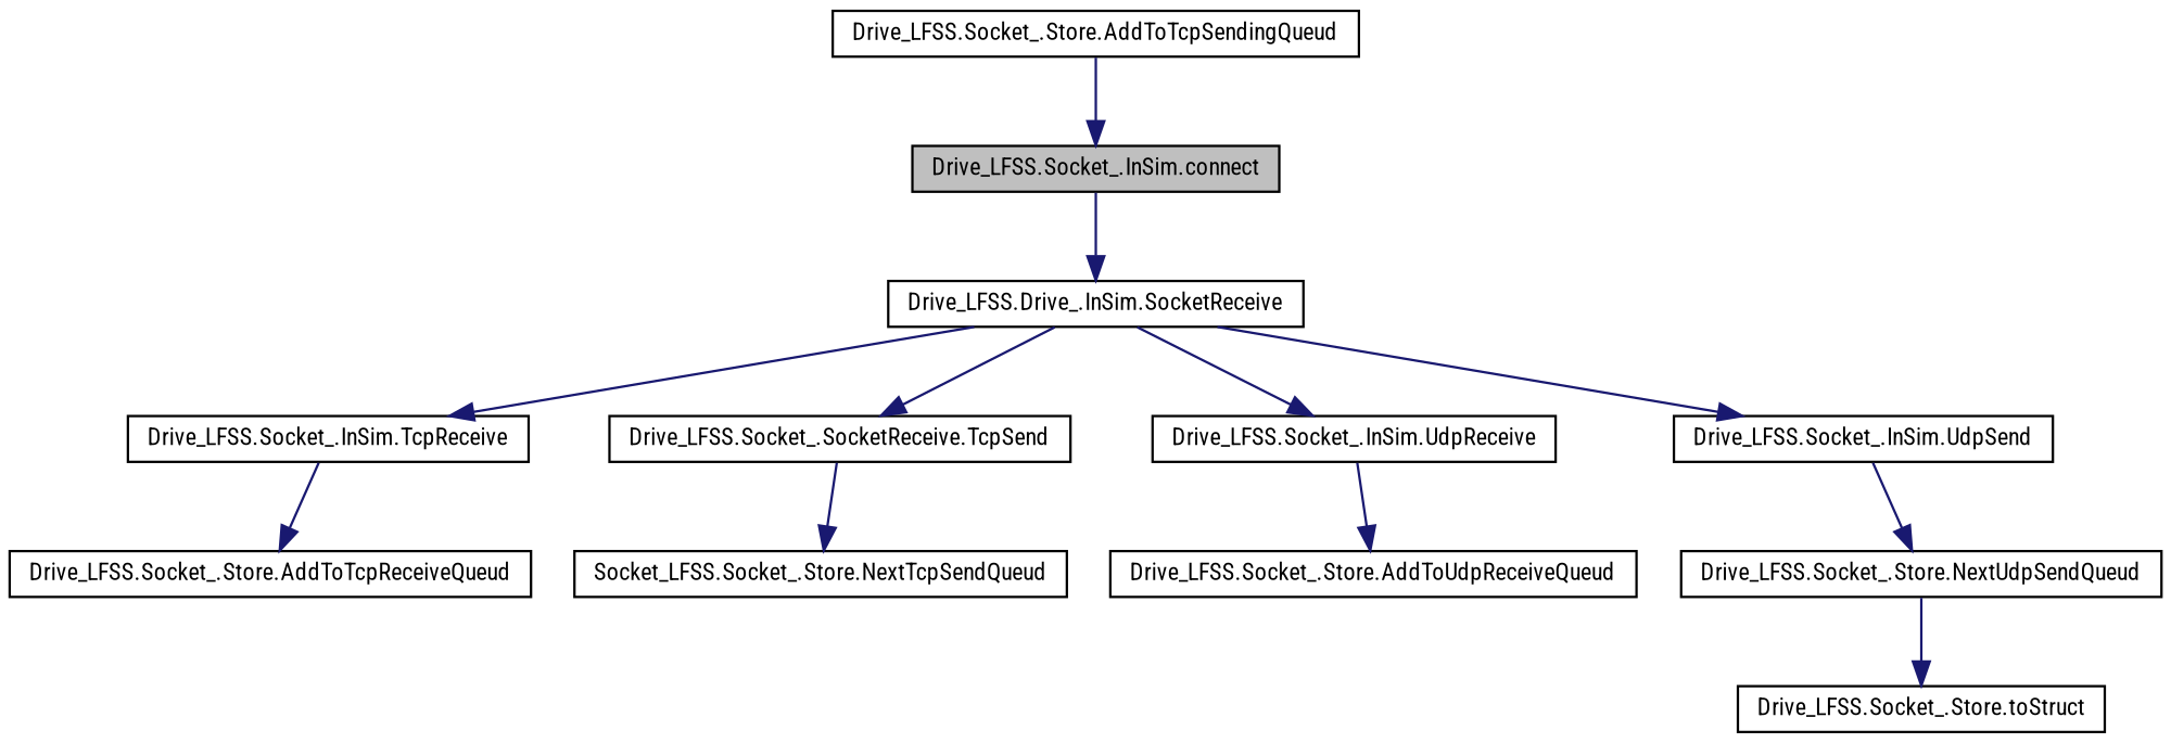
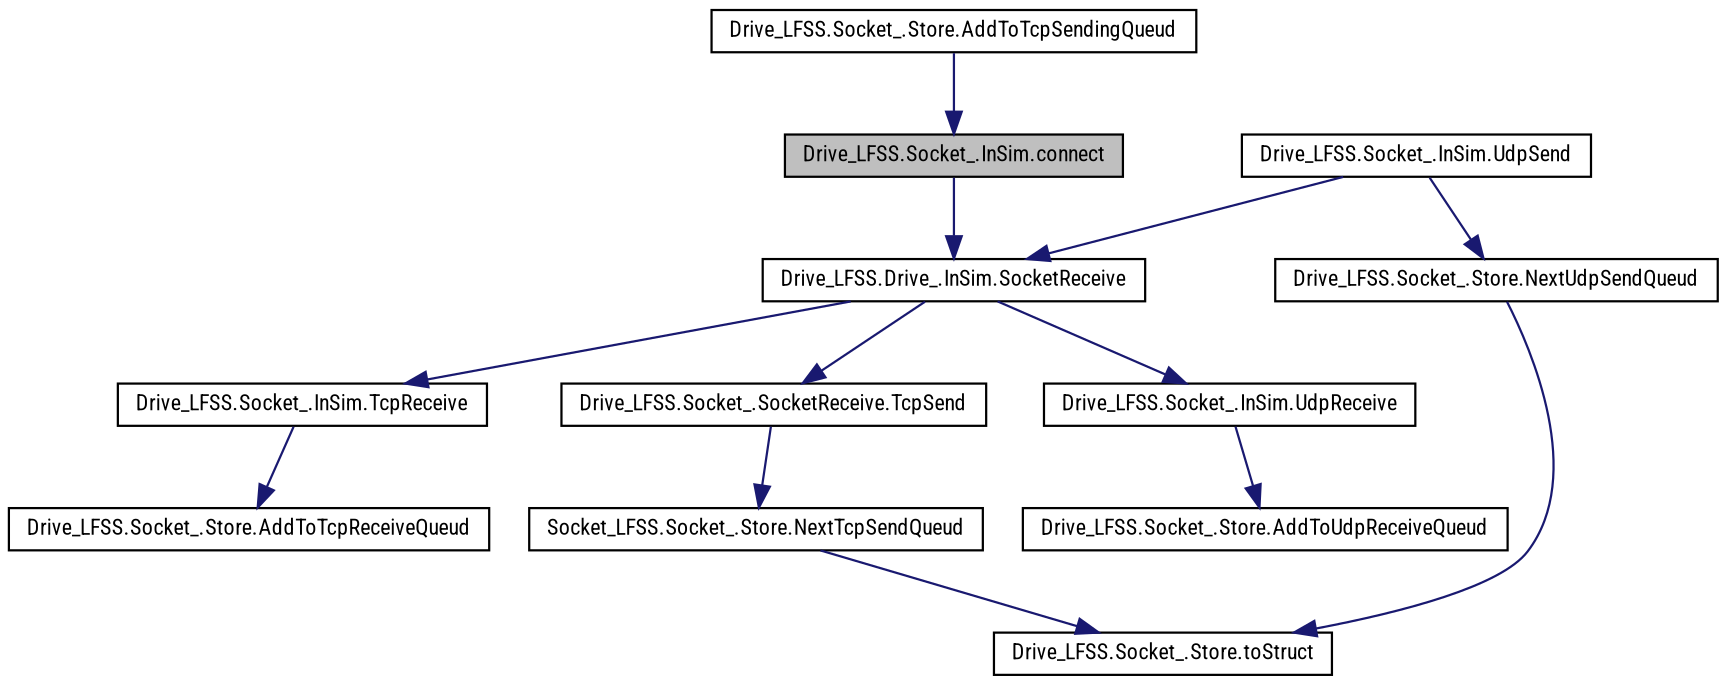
  digraph {
    fontname="Roboto Condensed"
    rankdir=TB
    node [color=black fontname="Roboto Condensed" fontsize=10 shape=record]
    edge [color=midnightblue fontname="Roboto Condensed" fontsize=10 labelfontname=FreeSans labelfontsize=10 style=solid]
    n1 [fillcolor=grey75 fontcolor=black height=0.2 label="Drive_LFSS.Socket_.InSim.connect" style=filled width=0.4]
    n2 [height=0.2 label="Drive_LFSS.Drive_.InSim.SocketReceive" width=0.4]
    n3 [height=0.2 label="Drive_LFSS.Socket_.Store.AddToTcpSendingQueud" width=0.4]
    n4 [height=0.2 label="Drive_LFSS.Socket_.InSim.TcpReceive" width=0.4]
    n5 [height=0.2 label="Drive_LFSS.Socket_.SocketReceive.TcpSend" width=0.4]
    n6 [height=0.2 label="Drive_LFSS.Socket_.InSim.UdpReceive" width=0.4]
    n7 [height=0.2 label="Drive_LFSS.Socket_.InSim.UdpSend" width=0.4]
    n8 [height=0.2 label="Drive_LFSS.Socket_.Store.AddToTcpReceiveQueud" width=0.4]
    n9 [height=0.2 label="Socket_LFSS.Socket_.Store.NextTcpSendQueud" width=0.4]
    n10 [height=0.2 label="Drive_LFSS.Socket_.Store.AddToUdpReceiveQueud" width=0.4]
    n11 [height=0.2 label="Drive_LFSS.Socket_.Store.NextUdpSendQueud" width=0.4]
    n12 [height=0.2 label="Drive_LFSS.Socket_.Store.toStruct" width=0.4]
    n1 -> n2
    n2 -> n4
    n2 -> n5
    n2 -> n6
-   n2 -> n7
+   n7 -> n2
    n3 -> n1
    n4 -> n8
    n5 -> n9
    n6 -> n10
    n7 -> n11
+   n9 -> n12
    n11 -> n12
  }
